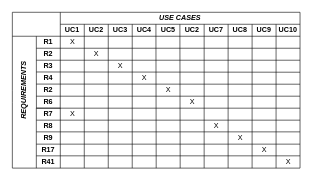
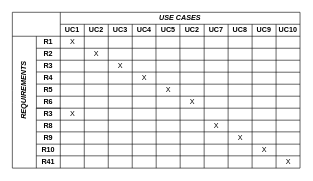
  <mxCell id="0" />
  <mxCell id="1" parent="0" />
  <mxCell id="2" value="" style="endArrow=none;html=1;" parent="1" edge="1"><mxGeometry width="50" height="50" relative="1" as="geometry"><mxPoint x="20" y="20" as="sourcePoint" /><mxPoint x="500" y="20" as="targetPoint" /></mxGeometry></mxCell>
  <mxCell id="3" value="" style="endArrow=none;html=1;" parent="1" edge="1"><mxGeometry width="50" height="50" relative="1" as="geometry"><mxPoint x="20" y="20" as="sourcePoint" /><mxPoint x="20" y="280" as="targetPoint" /><Array as="points"><mxPoint x="20" y="160" /></Array></mxGeometry></mxCell>
  <mxCell id="4" value="" style="endArrow=none;html=1;exitX=0.998;exitY=1.023;exitDx=0;exitDy=0;exitPerimeter=0;" parent="1" source="30" edge="1"><mxGeometry width="50" height="50" relative="1" as="geometry"><mxPoint x="100" y="270" as="sourcePoint" /><mxPoint x="100" y="20" as="targetPoint" /></mxGeometry></mxCell>
  <mxCell id="5" value="" style="endArrow=none;html=1;exitX=1;exitY=1;exitDx=0;exitDy=0;" parent="1" edge="1" source="45"><mxGeometry width="50" height="50" relative="1" as="geometry"><mxPoint x="510" y="60" as="sourcePoint" /><mxPoint x="20" y="60" as="targetPoint" /></mxGeometry></mxCell>
  <mxCell id="6" value="" style="endArrow=none;html=1;entryX=1;entryY=0;entryDx=0;entryDy=0;" parent="1" edge="1" target="45"><mxGeometry width="50" height="50" relative="1" as="geometry"><mxPoint x="100" y="40" as="sourcePoint" /><mxPoint x="700" y="40" as="targetPoint" /></mxGeometry></mxCell>
  <mxCell id="7" value="&lt;b&gt;&lt;i&gt;USE CASES&lt;/i&gt;&lt;/b&gt;" style="text;html=1;strokeColor=none;fillColor=none;align=center;verticalAlign=middle;whiteSpace=wrap;rounded=0;" parent="1" vertex="1"><mxGeometry x="220" y="20" width="160" height="20" as="geometry" /></mxCell>
  <mxCell id="8" value="" style="endArrow=none;html=1;" parent="1" edge="1"><mxGeometry width="50" height="50" relative="1" as="geometry"><mxPoint x="140" y="280" as="sourcePoint" /><mxPoint x="140" y="40" as="targetPoint" /></mxGeometry></mxCell>
  <mxCell id="9" value="" style="endArrow=none;html=1;" parent="1" edge="1"><mxGeometry width="50" height="50" relative="1" as="geometry"><mxPoint x="180" y="280" as="sourcePoint" /><mxPoint x="180" y="40" as="targetPoint" /></mxGeometry></mxCell>
  <mxCell id="10" value="" style="endArrow=none;html=1;" parent="1" edge="1"><mxGeometry width="50" height="50" relative="1" as="geometry"><mxPoint x="220" y="280" as="sourcePoint" /><mxPoint x="220" y="40" as="targetPoint" /></mxGeometry></mxCell>
  <mxCell id="11" value="UC1" style="text;html=1;strokeColor=none;fillColor=none;align=center;verticalAlign=middle;whiteSpace=wrap;rounded=0;fontStyle=1" parent="1" vertex="1"><mxGeometry x="100" y="40" width="40" height="20" as="geometry" /></mxCell>
  <mxCell id="12" value="UC2&lt;span style=&quot;font-family: &amp;quot;helvetica&amp;quot; , &amp;quot;arial&amp;quot; , sans-serif ; font-size: 0px ; white-space: nowrap&quot;&gt;%3CmxGraphModel%3E%3Croot%3E%3CmxCell%20id%3D%220%22%2F%3E%3CmxCell%20id%3D%221%22%20parent%3D%220%22%2F%3E%3CmxCell%20id%3D%222%22%20value%3D%22UC1%22%20style%3D%22text%3Bhtml%3D1%3BstrokeColor%3Dnone%3BfillColor%3Dnone%3Balign%3Dcenter%3BverticalAlign%3Dmiddle%3BwhiteSpace%3Dwrap%3Brounded%3D0%3B%22%20vertex%3D%221%22%20parent%3D%221%22%3E%3CmxGeometry%20x%3D%22140%22%20y%3D%2260%22%20width%3D%2240%22%20height%3D%2220%22%20as%3D%22geometry%22%2F%3E%3C%2FmxCell%3E%3C%2Froot%3E%3C%2FmxGraphModel%3E&lt;/span&gt;" style="text;html=1;strokeColor=none;fillColor=none;align=center;verticalAlign=middle;whiteSpace=wrap;rounded=0;fontStyle=1" parent="1" vertex="1"><mxGeometry x="140" y="40" width="40" height="20" as="geometry" /></mxCell>
  <mxCell id="13" value="UC3&lt;span style=&quot;font-family: &amp;quot;helvetica&amp;quot; , &amp;quot;arial&amp;quot; , sans-serif ; font-size: 0px ; white-space: nowrap&quot;&gt;%3CmxGraphModel%3E%3Croot%3E%3CmxCell%20id%3D%220%22%2F%3E%3CmxCell%20id%3D%221%22%20parent%3D%220%22%2F%3E%3CmxCell%20id%3D%222%22%20value%3D%22UC1%22%20style%3D%22text%3Bhtml%3D1%3BstrokeColor%3Dnone%3BfillColor%3Dnone%3Balign%3Dcenter%3BverticalAlign%3Dmiddle%3BwhiteSpace%3Dwrap%3Brounded%3D0%3B%22%20vertex%3D%221%22%20parent%3D%221%22%3E%3CmxGeometry%20x%3D%22140%22%20y%3D%2260%22%20width%3D%2240%22%20height%3D%2220%22%20as%3D%22geometry%22%2F%3E%3C%2FmxCell%3E%3C%2Froot%3E%3C%2FmxGraphModel%3&lt;/span&gt;" style="text;html=1;strokeColor=none;fillColor=none;align=center;verticalAlign=middle;whiteSpace=wrap;rounded=0;fontStyle=1" parent="1" vertex="1"><mxGeometry x="180" y="40" width="40" height="20" as="geometry" /></mxCell>
  <mxCell id="14" value="UC4&lt;span style=&quot;font-family: &amp;quot;helvetica&amp;quot; , &amp;quot;arial&amp;quot; , sans-serif ; font-size: 0px ; white-space: nowrap&quot;&gt;%3CmxGraphModel%3E%3Croot%3E%3CmxCell%20id%3D%220%22%2F%3E%3CmxCell%20id%3D%221%22%20parent%3D%220%22%2F%3E%3CmxCell%20id%3D%222%22%20value%3D%22UC1%22%20style%3D%22text%3Bhtml%3D1%3BstrokeColor%3Dnone%3BfillColor%3Dnone%3Balign%3Dcenter%3BverticalAlign%3Dmiddle%3BwhiteSpace%3Dwrap%3Brounded%3D0%3B%22%20vertex%3D%221%22%20parent%3D%221%22%3E%3CmxGeometry%20x%3D%22140%22%20y%3D%2260%22%20width%3D%2240%22%20height%3D%2220%22%20as%3D%22geometry%22%2F%3E%3C%2FmxCell%3E%3C%2Froot%3E%3C%2FmxGraphModel%3&lt;/span&gt;" style="text;html=1;strokeColor=none;fillColor=none;align=center;verticalAlign=middle;whiteSpace=wrap;rounded=0;fontStyle=1" parent="1" vertex="1"><mxGeometry x="220" y="40" width="40" height="20" as="geometry" /></mxCell>
  <mxCell id="15" value="UC5&lt;span style=&quot;font-family: &amp;quot;helvetica&amp;quot; , &amp;quot;arial&amp;quot; , sans-serif ; font-size: 0px ; white-space: nowrap&quot;&gt;%3CmxGraphModel%3E%3Croot%3E%3CmxCell%20id%3D%220%22%2F%3E%3CmxCell%20id%3D%221%22%20parent%3D%220%22%2F%3E%3CmxCell%20id%3D%222%22%20value%3D%22UC1%22%20style%3D%22text%3Bhtml%3D1%3BstrokeColor%3Dnone%3BfillColor%3Dnone%3Balign%3Dcenter%3BverticalAlign%3Dmiddle%3BwhiteSpace%3Dwrap%3Brounded%3D0%3B%22%20vertex%3D%221%22%20parent%3D%221%22%3E%3CmxGeometry%20x%3D%22140%22%20y%3D%2260%22%20width%3D%2240%22%20height%3D%2220%22%20as%3D%22geometry%22%2F%3E%3C%2FmxCell%3E%3C%2Froot%3E%3C%2FmxGraphModel%3E&lt;/span&gt;" style="text;html=1;strokeColor=none;fillColor=none;align=center;verticalAlign=middle;whiteSpace=wrap;rounded=0;fontStyle=1" parent="1" vertex="1"><mxGeometry x="260" y="40" width="40" height="20" as="geometry" /></mxCell>
  <mxCell id="16" value="" style="endArrow=none;html=1;" parent="1" edge="1"><mxGeometry width="50" height="50" relative="1" as="geometry"><mxPoint x="500" y="280" as="sourcePoint" /><mxPoint x="500" y="20" as="targetPoint" /></mxGeometry></mxCell>
  <mxCell id="17" value="" style="endArrow=none;html=1;exitX=0.004;exitY=1.007;exitDx=0;exitDy=0;exitPerimeter=0;" parent="1" source="30" edge="1"><mxGeometry width="50" height="50" relative="1" as="geometry"><mxPoint x="60" y="270" as="sourcePoint" /><mxPoint x="60" y="60" as="targetPoint" /></mxGeometry></mxCell>
  <mxCell id="18" value="&lt;div&gt;&lt;span&gt;&lt;b&gt;&lt;i&gt;REQUIREMENTS&lt;/i&gt;&lt;/b&gt;&lt;/span&gt;&lt;/div&gt;" style="text;html=1;strokeColor=none;fillColor=none;align=center;verticalAlign=middle;whiteSpace=wrap;rounded=0;horizontal=0;" parent="1" vertex="1"><mxGeometry x="20" y="140" width="40" height="20" as="geometry" /></mxCell>
  <mxCell id="19" value="" style="endArrow=none;html=1;" parent="1" edge="1"><mxGeometry width="50" height="50" relative="1" as="geometry"><mxPoint x="60" y="80" as="sourcePoint" /><mxPoint x="500" y="80" as="targetPoint" /></mxGeometry></mxCell>
  <mxCell id="20" value="" style="endArrow=none;html=1;" parent="1" edge="1"><mxGeometry width="50" height="50" relative="1" as="geometry"><mxPoint x="60" y="100" as="sourcePoint" /><mxPoint x="500" y="100" as="targetPoint" /></mxGeometry></mxCell>
  <mxCell id="21" value="" style="endArrow=none;html=1;" parent="1" edge="1"><mxGeometry width="50" height="50" relative="1" as="geometry"><mxPoint x="60" y="119.6" as="sourcePoint" /><mxPoint x="500" y="120" as="targetPoint" /></mxGeometry></mxCell>
  <mxCell id="22" value="" style="endArrow=none;html=1;" parent="1" edge="1"><mxGeometry width="50" height="50" relative="1" as="geometry"><mxPoint x="60" y="139.8" as="sourcePoint" /><mxPoint x="500" y="140" as="targetPoint" /></mxGeometry></mxCell>
  <mxCell id="23" value="" style="endArrow=none;html=1;" parent="1" edge="1"><mxGeometry width="50" height="50" relative="1" as="geometry"><mxPoint x="60" y="160" as="sourcePoint" /><mxPoint x="500" y="160" as="targetPoint" /></mxGeometry></mxCell>
  <mxCell id="24" value="" style="endArrow=none;html=1;" parent="1" edge="1"><mxGeometry width="50" height="50" relative="1" as="geometry"><mxPoint x="20" y="280" as="sourcePoint" /><mxPoint x="500" y="280" as="targetPoint" /></mxGeometry></mxCell>
  <mxCell id="25" value="R1" style="text;html=1;strokeColor=none;fillColor=none;align=center;verticalAlign=middle;whiteSpace=wrap;rounded=0;fontStyle=1" parent="1" vertex="1"><mxGeometry x="60" y="60" width="40" height="20" as="geometry" /></mxCell>
  <mxCell id="26" value="R2&lt;span style=&quot;font-family: &amp;quot;helvetica&amp;quot; , &amp;quot;arial&amp;quot; , sans-serif ; font-size: 0px ; white-space: nowrap&quot;&gt;%3CmxGraphModel%3E%3Croot%3E%3CmxCell%20id%3D%220%22%2F%3E%3CmxCell%20id%3D%221%22%20parent%3D%220%22%2F%3E%3CmxCell%20id%3D%222%22%20value%3D%22R1%22%20style%3D%22text%3Bhtml%3D1%3BstrokeColor%3Dnone%3BfillColor%3Dnone%3Balign%3Dcenter%3BverticalAlign%3Dmiddle%3BwhiteSpace%3Dwrap%3Brounded%3D0%3B%22%20vertex%3D%221%22%20parent%3D%221%22%3E%3CmxGeometry%20x%3D%2280%22%20y%3D%2290%22%20width%3D%2240%22%20height%3D%2220%22%20as%3D%22geometry%22%2F%3E%3C%2FmxCell%3E%3C%2Froot%3E%3C%2FmxGraphModel%3E&lt;/span&gt;" style="text;html=1;strokeColor=none;fillColor=none;align=center;verticalAlign=middle;whiteSpace=wrap;rounded=0;fontStyle=1" parent="1" vertex="1"><mxGeometry x="60" y="80" width="40" height="20" as="geometry" /></mxCell>
  <mxCell id="27" value="R3&lt;span style=&quot;font-family: &amp;quot;helvetica&amp;quot; , &amp;quot;arial&amp;quot; , sans-serif ; font-size: 0px ; white-space: nowrap&quot;&gt;%3CmxGraphModel%3E%3Croot%3E%3CmxCell%20id%3D%220%22%2F%3E%3CmxCell%20id%3D%221%22%20parent%3D%220%22%2F%3E%3CmxCell%20id%3D%222%22%20value%3D%22R1%22%20style%3D%22text%3Bhtml%3D1%3BstrokeColor%3Dnone%3BfillColor%3Dnone%3Balign%3Dcenter%3BverticalAlign%3Dmiddle%3BwhiteSpace%3Dwrap%3Brounded%3D0%3B%22%20vertex%3D%221%22%20parent%3D%221%22%3E%3CmxGeometry%20x%3D%2280%22%20y%3D%2290%22%20width%3D%2240%22%20height%3D%2220%22%20as%3D%22geometry%22%2F%3E%3C%2FmxCell%3E%3C%2Froot%3E%3C%2FmxGraphModel%3E&lt;/span&gt;" style="text;html=1;strokeColor=none;fillColor=none;align=center;verticalAlign=middle;whiteSpace=wrap;rounded=0;fontStyle=1" parent="1" vertex="1"><mxGeometry x="60" y="100" width="40" height="20" as="geometry" /></mxCell>
  <mxCell id="28" value="R4" style="text;html=1;strokeColor=none;fillColor=none;align=center;verticalAlign=middle;whiteSpace=wrap;rounded=0;fontStyle=1" parent="1" vertex="1"><mxGeometry x="60" y="120" width="40" height="20" as="geometry" /></mxCell>
- <mxCell id="29" value="R2" style="text;html=1;strokeColor=none;fillColor=none;align=center;verticalAlign=middle;whiteSpace=wrap;rounded=0;fontStyle=1" parent="1" vertex="1"><mxGeometry x="60" y="140" width="40" height="20" as="geometry" /></mxCell>
+ <mxCell id="29" value="R5" style="text;html=1;strokeColor=none;fillColor=none;align=center;verticalAlign=middle;whiteSpace=wrap;rounded=0;fontStyle=1" parent="1" vertex="1"><mxGeometry x="60" y="140" width="40" height="20" as="geometry" /></mxCell>
  <mxCell id="30" value="R6" style="text;html=1;strokeColor=none;fillColor=none;align=center;verticalAlign=middle;whiteSpace=wrap;rounded=0;fontStyle=1" parent="1" vertex="1"><mxGeometry x="60" y="160" width="40" height="20" as="geometry" /></mxCell>
- <mxCell id="31" value="R7" style="text;html=1;strokeColor=none;fillColor=none;align=center;verticalAlign=middle;whiteSpace=wrap;rounded=0;fontStyle=1" vertex="1" parent="1"><mxGeometry x="60" y="180" width="40" height="20" as="geometry" /></mxCell>
+ <mxCell id="31" value="R3" style="text;html=1;strokeColor=none;fillColor=none;align=center;verticalAlign=middle;whiteSpace=wrap;rounded=0;fontStyle=1" vertex="1" parent="1"><mxGeometry x="60" y="180" width="40" height="20" as="geometry" /></mxCell>
  <mxCell id="32" value="R8&lt;span style=&quot;font-family: &amp;#34;helvetica&amp;#34; , &amp;#34;arial&amp;#34; , sans-serif ; font-size: 0px ; white-space: nowrap&quot;&gt;%3CmxGraphModel%3E%3Croot%3E%3CmxCell%20id%3D%220%22%2F%3E%3CmxCell%20id%3D%221%22%20parent%3D%220%22%2F%3E%3CmxCell%20id%3D%222%22%20value%3D%22R1%22%20style%3D%22text%3Bhtml%3D1%3BstrokeColor%3Dnone%3BfillColor%3Dnone%3Balign%3Dcenter%3BverticalAlign%3Dmiddle%3BwhiteSpace%3Dwrap%3Brounded%3D0%3B%22%20vertex%3D%221%22%20parent%3D%221%22%3E%3CmxGeometry%20x%3D%2280%22%20y%3D%2290%22%20width%3D%2240%22%20height%3D%2220%22%20as%3D%22geometry%22%2F%3E%3C%2FmxCell%3E%3C%2Froot%3E%3C%2FmxGraphModel%38&lt;/span&gt;" style="text;html=1;strokeColor=none;fillColor=none;align=center;verticalAlign=middle;whiteSpace=wrap;rounded=0;fontStyle=1" vertex="1" parent="1"><mxGeometry x="60" y="200" width="40" height="20" as="geometry" /></mxCell>
  <mxCell id="33" value="R9&lt;span style=&quot;font-family: &amp;#34;helvetica&amp;#34; , &amp;#34;arial&amp;#34; , sans-serif ; font-size: 0px ; white-space: nowrap&quot;&gt;%3CmxGraphModel%3E%3Croot%3E%3CmxCell%20id%3D%220%22%2F%3E%3CmxCell%20id%3D%221%22%20parent%3D%220%22%2F%3E%3CmxCell%20id%3D%222%22%20value%3D%22R1%22%20style%3D%22text%3Bhtml%3D1%3BstrokeColor%3Dnone%3BfillColor%3Dnone%3Balign%3Dcenter%3BverticalAlign%3Dmiddle%3BwhiteSpace%3Dwrap%3Brounded%3D0%3B%22%20vertex%3D%221%22%20parent%3D%221%22%3E%3CmxGeometry%20x%3D%2280%22%20y%3D%2290%22%20width%3D%2240%22%20height%3D%2220%22%20as%3D%22geometry%22%2F%3E%3C%2FmxCell%3E%3C%2Froot%3E%3C%2FmxGraphModel%3&lt;/span&gt;" style="text;html=1;strokeColor=none;fillColor=none;align=center;verticalAlign=middle;whiteSpace=wrap;rounded=0;fontStyle=1" vertex="1" parent="1"><mxGeometry x="60" y="220" width="40" height="20" as="geometry" /></mxCell>
- <mxCell id="34" value="R17" style="text;html=1;strokeColor=none;fillColor=none;align=center;verticalAlign=middle;whiteSpace=wrap;rounded=0;fontStyle=1" vertex="1" parent="1"><mxGeometry x="60" y="240" width="40" height="20" as="geometry" /></mxCell>
+ <mxCell id="34" value="R10" style="text;html=1;strokeColor=none;fillColor=none;align=center;verticalAlign=middle;whiteSpace=wrap;rounded=0;fontStyle=1" vertex="1" parent="1"><mxGeometry x="60" y="240" width="40" height="20" as="geometry" /></mxCell>
  <mxCell id="35" value="R41" style="text;html=1;strokeColor=none;fillColor=none;align=center;verticalAlign=middle;whiteSpace=wrap;rounded=0;fontStyle=1" vertex="1" parent="1"><mxGeometry x="60" y="260" width="40" height="20" as="geometry" /></mxCell>
  <mxCell id="36" value="" style="endArrow=none;html=1;entryX=0;entryY=0;entryDx=0;entryDy=0;exitX=0;exitY=1;exitDx=0;exitDy=0;" edge="1" parent="1" source="35" target="31"><mxGeometry width="50" height="50" relative="1" as="geometry"><mxPoint x="80" y="250" as="sourcePoint" /><mxPoint x="130" y="200" as="targetPoint" /></mxGeometry></mxCell>
  <mxCell id="37" value="" style="endArrow=none;html=1;entryX=1;entryY=0;entryDx=0;entryDy=0;exitX=1;exitY=1;exitDx=0;exitDy=0;" edge="1" parent="1" source="35" target="31"><mxGeometry width="50" height="50" relative="1" as="geometry"><mxPoint x="80" y="250" as="sourcePoint" /><mxPoint x="130" y="200" as="targetPoint" /></mxGeometry></mxCell>
  <mxCell id="38" value="" style="endArrow=none;html=1;entryX=0;entryY=0;entryDx=0;entryDy=0;exitX=1;exitY=0;exitDx=0;exitDy=0;" edge="1" parent="1" source="31" target="31"><mxGeometry width="50" height="50" relative="1" as="geometry"><mxPoint x="60" y="250" as="sourcePoint" /><mxPoint x="110" y="200" as="targetPoint" /></mxGeometry></mxCell>
  <mxCell id="39" value="" style="endArrow=none;html=1;" edge="1" parent="1"><mxGeometry width="50" height="50" relative="1" as="geometry"><mxPoint x="260" y="280" as="sourcePoint" /><mxPoint x="259.52" y="40" as="targetPoint" /></mxGeometry></mxCell>
  <mxCell id="40" value="" style="endArrow=none;html=1;" edge="1" parent="1"><mxGeometry width="50" height="50" relative="1" as="geometry"><mxPoint x="300" y="280" as="sourcePoint" /><mxPoint x="299.52" y="40" as="targetPoint" /></mxGeometry></mxCell>
  <mxCell id="41" value="UC2" style="text;html=1;strokeColor=none;fillColor=none;align=center;verticalAlign=middle;whiteSpace=wrap;rounded=0;fontStyle=1" vertex="1" parent="1"><mxGeometry x="300" y="40" width="40" height="20" as="geometry" /></mxCell>
  <mxCell id="42" value="UC7&lt;span style=&quot;font-family: &amp;#34;helvetica&amp;#34; , &amp;#34;arial&amp;#34; , sans-serif ; font-size: 0px ; white-space: nowrap&quot;&gt;%3CmxGraphModel%3E%3Croot%3E%3CmxCell%20id%3D%220%22%2F%3E%3CmxCell%20id%3D%221%22%20parent%3D%220%22%2F%3E%3CmxCell%20id%3D%222%22%20value%3D%22UC1%22%20style%3D%22text%3Bhtml%3D1%3BstrokeColor%3Dnone%3BfillColor%3Dnone%3Balign%3Dcenter%3BverticalAlign%3Dmiddle%3BwhiteSpace%3Dwrap%3Brounded%3D0%3B%22%20vertex%3D%221%22%20parent%3D%221%22%3E%3CmxGeometry%20x%3D%22140%22%20y%3D%2260%22%20width%3D%2240%22%20height%3D%2220%22%20as%3D%22geometry%22%2F%3E%3C%2FmxCell%3E%3C%2Froot%3E%3C%2FmxGraphModel%3&lt;/span&gt;" style="text;html=1;strokeColor=none;fillColor=none;align=center;verticalAlign=middle;whiteSpace=wrap;rounded=0;fontStyle=1" vertex="1" parent="1"><mxGeometry x="340" y="40" width="40" height="20" as="geometry" /></mxCell>
  <mxCell id="43" value="UC8&lt;span style=&quot;font-family: &amp;#34;helvetica&amp;#34; , &amp;#34;arial&amp;#34; , sans-serif ; font-size: 0px ; white-space: nowrap&quot;&gt;%3CmxGraphModel%3E%3Croot%3E%3CmxCell%20id%3D%220%22%2F%3E%3CmxCell%20id%3D%221%22%20parent%3D%220%22%2F%3E%3CmxCell%20id%3D%222%22%20value%3D%22UC1%22%20style%3D%22text%3Bhtml%3D1%3BstrokeColor%3Dnone%3BfillColor%3Dnone%3Balign%3Dcenter%3BverticalAlign%3Dmiddle%3BwhiteSpace%3Dwrap%3Brounded%3D0%3B%22%20vertex%3D%221%22%20parent%3D%221%22%3E%3CmxGeometry%20x%3D%22140%22%20y%3D%2260%22%20width%3D%2240%22%20height%3D%2220%22%20as%3D%22geometry%22%2F%3E%3C%2FmxCell%3E%3C%2Froot%3E%3C%2FmxGraphModel%&lt;/span&gt;" style="text;html=1;strokeColor=none;fillColor=none;align=center;verticalAlign=middle;whiteSpace=wrap;rounded=0;fontStyle=1" vertex="1" parent="1"><mxGeometry x="380" y="40" width="40" height="20" as="geometry" /></mxCell>
  <mxCell id="44" value="UC9&lt;span style=&quot;font-family: &amp;#34;helvetica&amp;#34; , &amp;#34;arial&amp;#34; , sans-serif ; font-size: 0px ; white-space: nowrap&quot;&gt;%3CmxGraphModel%3E%3Croot%3E%3CmxCell%20id%3D%220%22%2F%3E%3CmxCell%20id%3D%221%22%20parent%3D%220%22%2F%3E%3CmxCell%20id%3D%222%22%20value%3D%22UC1%22%20style%3D%22text%3Bhtml%3D1%3BstrokeColor%3Dnone%3BfillColor%3Dnone%3Balign%3Dcenter%3BverticalAlign%3Dmiddle%3BwhiteSpace%3Dwrap%3Brounded%3D0%3B%22%20vertex%3D%221%22%20parent%3D%221%22%3E%3CmxGeometry%20x%3D%22140%22%20y%3D%2260%22%20width%3D%2240%22%20height%3D%2220%22%20as%3D%22geometry%22%2F%3E%3C%2FmxCell%3E%3C%2Froot%3E%3C%2FmxGraphModel%&lt;/span&gt;" style="text;html=1;strokeColor=none;fillColor=none;align=center;verticalAlign=middle;whiteSpace=wrap;rounded=0;fontStyle=1" vertex="1" parent="1"><mxGeometry x="420" y="40" width="40" height="20" as="geometry" /></mxCell>
  <mxCell id="45" value="UC10&lt;span style=&quot;font-family: &amp;#34;helvetica&amp;#34; , &amp;#34;arial&amp;#34; , sans-serif ; font-size: 0px ; white-space: nowrap&quot;&gt;%3CmxGraphModel%3E%3Croot%3E%3CmxCell%20id%3D%220%22%2F%3E%3CmxCell%20id%3D%221%22%20parent%3D%220%22%2F%3E%3CmxCell%20id%3D%222%22%20value%3D%22UC1%22%20style%3D%22text%3Bhtml%3D1%3BstrokeColor%3Dnone%3BfillColor%3Dnone%3Balign%3Dcenter%3BverticalAlign%3Dmiddle%3BwhiteSpace%3Dwrap%3Brounded%3D0%3B%22%20vertex%3D%221%22%20parent%3D%221%22%3E%3CmxGeometry%20x%3D%22140%22%20y%3D%2260%22%20width%3D%2240%22%20height%3D%2220%22%20as%3D%22geometry%22%2F%3E%3C%2FmxCell%3E%3C%2Froot%3E%3C%2FmxGraphModel%3E&lt;/span&gt;" style="text;html=1;strokeColor=none;fillColor=none;align=center;verticalAlign=middle;whiteSpace=wrap;rounded=0;fontStyle=1" vertex="1" parent="1"><mxGeometry x="460" y="40" width="40" height="20" as="geometry" /></mxCell>
  <mxCell id="46" value="" style="endArrow=none;html=1;" edge="1" parent="1"><mxGeometry width="50" height="50" relative="1" as="geometry"><mxPoint x="340" y="280" as="sourcePoint" /><mxPoint x="340" y="40" as="targetPoint" /></mxGeometry></mxCell>
  <mxCell id="47" value="" style="endArrow=none;html=1;" edge="1" parent="1"><mxGeometry width="50" height="50" relative="1" as="geometry"><mxPoint x="380" y="280" as="sourcePoint" /><mxPoint x="380" y="40" as="targetPoint" /></mxGeometry></mxCell>
  <mxCell id="48" value="" style="endArrow=none;html=1;" edge="1" parent="1"><mxGeometry width="50" height="50" relative="1" as="geometry"><mxPoint x="420" y="280" as="sourcePoint" /><mxPoint x="420" y="40" as="targetPoint" /></mxGeometry></mxCell>
  <mxCell id="49" value="" style="endArrow=none;html=1;" edge="1" parent="1"><mxGeometry width="50" height="50" relative="1" as="geometry"><mxPoint x="460" y="280" as="sourcePoint" /><mxPoint x="460" y="40" as="targetPoint" /></mxGeometry></mxCell>
  <mxCell id="50" value="" style="endArrow=none;html=1;" edge="1" parent="1"><mxGeometry width="50" height="50" relative="1" as="geometry"><mxPoint x="60" y="180" as="sourcePoint" /><mxPoint x="500" y="180" as="targetPoint" /></mxGeometry></mxCell>
  <mxCell id="51" value="" style="endArrow=none;html=1;" edge="1" parent="1"><mxGeometry width="50" height="50" relative="1" as="geometry"><mxPoint x="60" y="200" as="sourcePoint" /><mxPoint x="500" y="200" as="targetPoint" /></mxGeometry></mxCell>
  <mxCell id="52" value="" style="endArrow=none;html=1;" edge="1" parent="1"><mxGeometry width="50" height="50" relative="1" as="geometry"><mxPoint x="60" y="219.52" as="sourcePoint" /><mxPoint x="500" y="219.52" as="targetPoint" /></mxGeometry></mxCell>
  <mxCell id="53" value="" style="endArrow=none;html=1;" edge="1" parent="1"><mxGeometry width="50" height="50" relative="1" as="geometry"><mxPoint x="60" y="240" as="sourcePoint" /><mxPoint x="500" y="240" as="targetPoint" /></mxGeometry></mxCell>
  <mxCell id="54" value="" style="endArrow=none;html=1;" edge="1" parent="1"><mxGeometry width="50" height="50" relative="1" as="geometry"><mxPoint x="60" y="259.52" as="sourcePoint" /><mxPoint x="500" y="259.52" as="targetPoint" /></mxGeometry></mxCell>
  <mxCell id="55" value="X" style="text;html=1;align=center;verticalAlign=middle;resizable=0;points=[];autosize=1;" vertex="1" parent="1"><mxGeometry x="110" y="60" width="20" height="20" as="geometry" /></mxCell>
  <mxCell id="56" value="X" style="text;html=1;align=center;verticalAlign=middle;resizable=0;points=[];autosize=1;" vertex="1" parent="1"><mxGeometry x="150" y="80" width="20" height="20" as="geometry" /></mxCell>
  <mxCell id="57" value="X" style="text;html=1;align=center;verticalAlign=middle;resizable=0;points=[];autosize=1;" vertex="1" parent="1"><mxGeometry x="190" y="100" width="20" height="20" as="geometry" /></mxCell>
  <mxCell id="58" value="X" style="text;html=1;align=center;verticalAlign=middle;resizable=0;points=[];autosize=1;" vertex="1" parent="1"><mxGeometry x="230" y="120" width="20" height="20" as="geometry" /></mxCell>
  <mxCell id="59" value="X" style="text;html=1;align=center;verticalAlign=middle;resizable=0;points=[];autosize=1;" vertex="1" parent="1"><mxGeometry x="270" y="140" width="20" height="20" as="geometry" /></mxCell>
  <mxCell id="60" value="X" style="text;html=1;align=center;verticalAlign=middle;resizable=0;points=[];autosize=1;" vertex="1" parent="1"><mxGeometry x="310" y="160" width="20" height="20" as="geometry" /></mxCell>
  <mxCell id="61" value="X" style="text;html=1;align=center;verticalAlign=middle;resizable=0;points=[];autosize=1;" vertex="1" parent="1"><mxGeometry x="110" y="180" width="20" height="20" as="geometry" /></mxCell>
  <mxCell id="62" value="X" style="text;html=1;align=center;verticalAlign=middle;resizable=0;points=[];autosize=1;" vertex="1" parent="1"><mxGeometry x="350" y="200" width="20" height="20" as="geometry" /></mxCell>
  <mxCell id="63" value="X" style="text;html=1;align=center;verticalAlign=middle;resizable=0;points=[];autosize=1;" vertex="1" parent="1"><mxGeometry x="390" y="220" width="20" height="20" as="geometry" /></mxCell>
  <mxCell id="64" value="X" style="text;html=1;align=center;verticalAlign=middle;resizable=0;points=[];autosize=1;" vertex="1" parent="1"><mxGeometry x="430" y="240" width="20" height="20" as="geometry" /></mxCell>
  <mxCell id="65" value="X" style="text;html=1;align=center;verticalAlign=middle;resizable=0;points=[];autosize=1;" vertex="1" parent="1"><mxGeometry x="470" y="260" width="20" height="20" as="geometry" /></mxCell>
